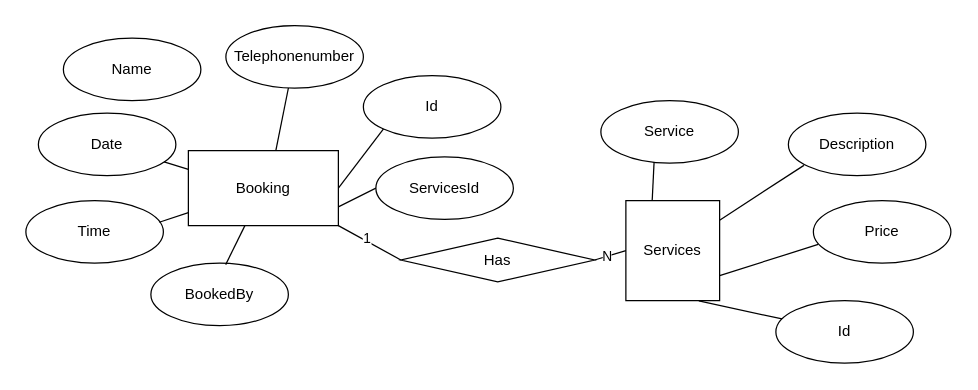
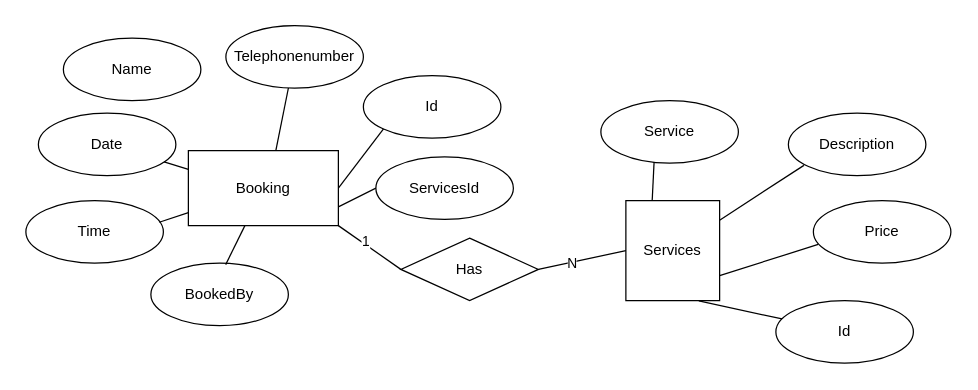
  <mxCell id="0" />
  <mxCell id="1" parent="0" />
  <mxCell id="2" value="Booking" style="rounded=0;whiteSpace=wrap;html=1;" vertex="1" parent="1"><mxGeometry x="150" y="120" width="120" height="60" as="geometry" /></mxCell>
  <mxCell id="3" value="Services" style="rounded=0;whiteSpace=wrap;html=1;" vertex="1" parent="1"><mxGeometry x="500" y="160" width="75" height="80" as="geometry" /></mxCell>
  <mxCell id="4" value="Name" style="ellipse;whiteSpace=wrap;html=1;" vertex="1" parent="1"><mxGeometry x="50" y="30" width="110" height="50" as="geometry" /></mxCell>
  <mxCell id="5" value="Telephonenumber" style="ellipse;whiteSpace=wrap;html=1;" vertex="1" parent="1"><mxGeometry x="180" y="20" width="110" height="50" as="geometry" /></mxCell>
  <mxCell id="6" value="Date" style="ellipse;whiteSpace=wrap;html=1;" vertex="1" parent="1"><mxGeometry x="30" y="90" width="110" height="50" as="geometry" /></mxCell>
  <mxCell id="7" value="Time" style="ellipse;whiteSpace=wrap;html=1;" vertex="1" parent="1"><mxGeometry x="20" y="160" width="110" height="50" as="geometry" /></mxCell>
  <mxCell id="8" value="BookedBy" style="ellipse;whiteSpace=wrap;html=1;" vertex="1" parent="1"><mxGeometry x="120" y="210" width="110" height="50" as="geometry" /></mxCell>
  <mxCell id="9" value="Id" style="ellipse;whiteSpace=wrap;html=1;" vertex="1" parent="1"><mxGeometry x="290" y="60" width="110" height="50" as="geometry" /></mxCell>
  <mxCell id="10" value="Service" style="ellipse;whiteSpace=wrap;html=1;" vertex="1" parent="1"><mxGeometry x="480" y="80" width="110" height="50" as="geometry" /></mxCell>
  <mxCell id="11" value="Description" style="ellipse;whiteSpace=wrap;html=1;" vertex="1" parent="1"><mxGeometry x="630" y="90" width="110" height="50" as="geometry" /></mxCell>
  <mxCell id="12" value="Price" style="ellipse;whiteSpace=wrap;html=1;" vertex="1" parent="1"><mxGeometry x="650" y="160" width="110" height="50" as="geometry" /></mxCell>
  <mxCell id="13" value="Id" style="ellipse;whiteSpace=wrap;html=1;" vertex="1" parent="1"><mxGeometry x="620" y="240" width="110" height="50" as="geometry" /></mxCell>
- <mxCell id="14" value="Has" style="rhombus;whiteSpace=wrap;html=1;" vertex="1" parent="1"><mxGeometry x="320" y="190" width="155" height="35" as="geometry" /></mxCell>
+ <mxCell id="14" value="Has" style="rhombus;whiteSpace=wrap;html=1;" vertex="1" parent="1"><mxGeometry x="320" y="190" width="110" height="50" as="geometry" /></mxCell>
  <mxCell id="15" value="" style="endArrow=none;html=1;exitX=1;exitY=0.5;exitDx=0;exitDy=0;entryX=0;entryY=0.5;entryDx=0;entryDy=0;" edge="1" parent="1" source="14" target="3"><mxGeometry width="50" height="50" relative="1" as="geometry"><mxPoint x="440" y="180" as="sourcePoint" /><mxPoint x="490" y="130" as="targetPoint" /></mxGeometry></mxCell>
  <mxCell id="16" value="N" style="edgeLabel;html=1;align=center;verticalAlign=middle;resizable=0;points=[];" vertex="1" connectable="0" parent="15"><mxGeometry x="-0.237" relative="1" as="geometry"><mxPoint as="offset" /></mxGeometry></mxCell>
  <mxCell id="17" value="" style="endArrow=none;html=1;exitX=0;exitY=0.5;exitDx=0;exitDy=0;entryX=1;entryY=1;entryDx=0;entryDy=0;" edge="1" parent="1" source="14" target="2"><mxGeometry width="50" height="50" relative="1" as="geometry"><mxPoint x="440" y="180" as="sourcePoint" /><mxPoint x="490" y="130" as="targetPoint" /></mxGeometry></mxCell>
  <mxCell id="18" value="1" style="edgeLabel;html=1;align=center;verticalAlign=middle;resizable=0;points=[];" vertex="1" connectable="0" parent="17"><mxGeometry x="0.173" y="-2" relative="1" as="geometry"><mxPoint as="offset" /></mxGeometry></mxCell>
  <mxCell id="19" value="" style="endArrow=none;html=1;exitX=1;exitY=0.5;exitDx=0;exitDy=0;entryX=0;entryY=1;entryDx=0;entryDy=0;" edge="1" parent="1" source="2" target="9"><mxGeometry width="50" height="50" relative="1" as="geometry"><mxPoint x="340" y="160" as="sourcePoint" /><mxPoint x="390" y="110" as="targetPoint" /></mxGeometry></mxCell>
  <mxCell id="20" value="" style="endArrow=none;html=1;exitX=0.583;exitY=0;exitDx=0;exitDy=0;exitPerimeter=0;" edge="1" parent="1" source="2" target="5"><mxGeometry width="50" height="50" relative="1" as="geometry"><mxPoint x="280" y="160" as="sourcePoint" /><mxPoint x="316.166" y="112.704" as="targetPoint" /></mxGeometry></mxCell>
  <mxCell id="21" value="" style="endArrow=none;html=1;entryX=0;entryY=0.25;entryDx=0;entryDy=0;" edge="1" parent="1" source="6" target="2"><mxGeometry width="50" height="50" relative="1" as="geometry"><mxPoint x="300" y="180" as="sourcePoint" /><mxPoint x="336.166" y="132.704" as="targetPoint" /></mxGeometry></mxCell>
  <mxCell id="22" value="" style="endArrow=none;html=1;exitX=0.97;exitY=0.346;exitDx=0;exitDy=0;exitPerimeter=0;" edge="1" parent="1" source="7" target="2"><mxGeometry width="50" height="50" relative="1" as="geometry"><mxPoint x="310" y="190" as="sourcePoint" /><mxPoint x="346.166" y="142.704" as="targetPoint" /></mxGeometry></mxCell>
  <mxCell id="23" value="" style="endArrow=none;html=1;exitX=0.544;exitY=0.024;exitDx=0;exitDy=0;exitPerimeter=0;" edge="1" parent="1" source="8" target="2"><mxGeometry width="50" height="50" relative="1" as="geometry"><mxPoint x="320" y="200" as="sourcePoint" /><mxPoint x="356.166" y="152.704" as="targetPoint" /></mxGeometry></mxCell>
  <mxCell id="24" value="" style="endArrow=none;html=1;exitX=0.281;exitY=-0.006;exitDx=0;exitDy=0;entryX=0.387;entryY=0.983;entryDx=0;entryDy=0;entryPerimeter=0;exitPerimeter=0;" edge="1" parent="1" source="3" target="10"><mxGeometry width="50" height="50" relative="1" as="geometry"><mxPoint x="330" y="210" as="sourcePoint" /><mxPoint x="366.166" y="162.704" as="targetPoint" /></mxGeometry></mxCell>
  <mxCell id="25" value="" style="endArrow=none;html=1;entryX=0.113;entryY=0.836;entryDx=0;entryDy=0;entryPerimeter=0;" edge="1" parent="1" source="3" target="11"><mxGeometry width="50" height="50" relative="1" as="geometry"><mxPoint x="340" y="220" as="sourcePoint" /><mxPoint x="376.166" y="172.704" as="targetPoint" /></mxGeometry></mxCell>
  <mxCell id="26" value="" style="endArrow=none;html=1;exitX=1;exitY=0.75;exitDx=0;exitDy=0;entryX=0.035;entryY=0.701;entryDx=0;entryDy=0;entryPerimeter=0;" edge="1" parent="1" source="3" target="12"><mxGeometry width="50" height="50" relative="1" as="geometry"><mxPoint x="350" y="230" as="sourcePoint" /><mxPoint x="386.166" y="182.704" as="targetPoint" /></mxGeometry></mxCell>
  <mxCell id="27" value="" style="endArrow=none;html=1;exitX=0.778;exitY=1.003;exitDx=0;exitDy=0;exitPerimeter=0;" edge="1" parent="1" source="3" target="13"><mxGeometry width="50" height="50" relative="1" as="geometry"><mxPoint x="360" y="240" as="sourcePoint" /><mxPoint x="396.166" y="192.704" as="targetPoint" /></mxGeometry></mxCell>
  <mxCell id="28" value="ServicesId" style="ellipse;whiteSpace=wrap;html=1;" vertex="1" parent="1"><mxGeometry x="300" y="125" width="110" height="50" as="geometry" /></mxCell>
  <mxCell id="29" value="" style="endArrow=none;html=1;exitX=1;exitY=0.75;exitDx=0;exitDy=0;entryX=0;entryY=0.5;entryDx=0;entryDy=0;" edge="1" parent="1" source="2" target="28"><mxGeometry width="50" height="50" relative="1" as="geometry"><mxPoint x="380" y="200" as="sourcePoint" /><mxPoint x="430" y="150" as="targetPoint" /></mxGeometry></mxCell>
